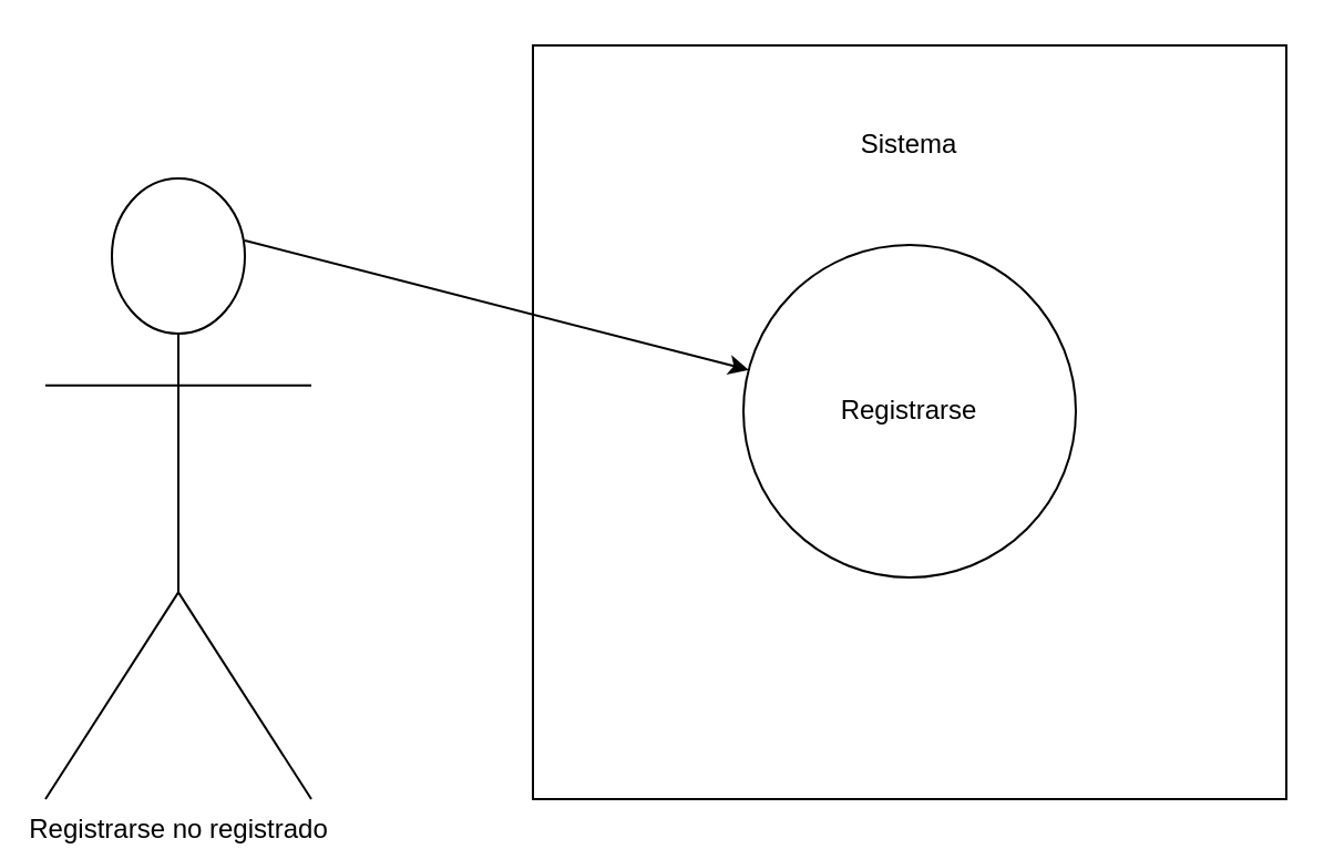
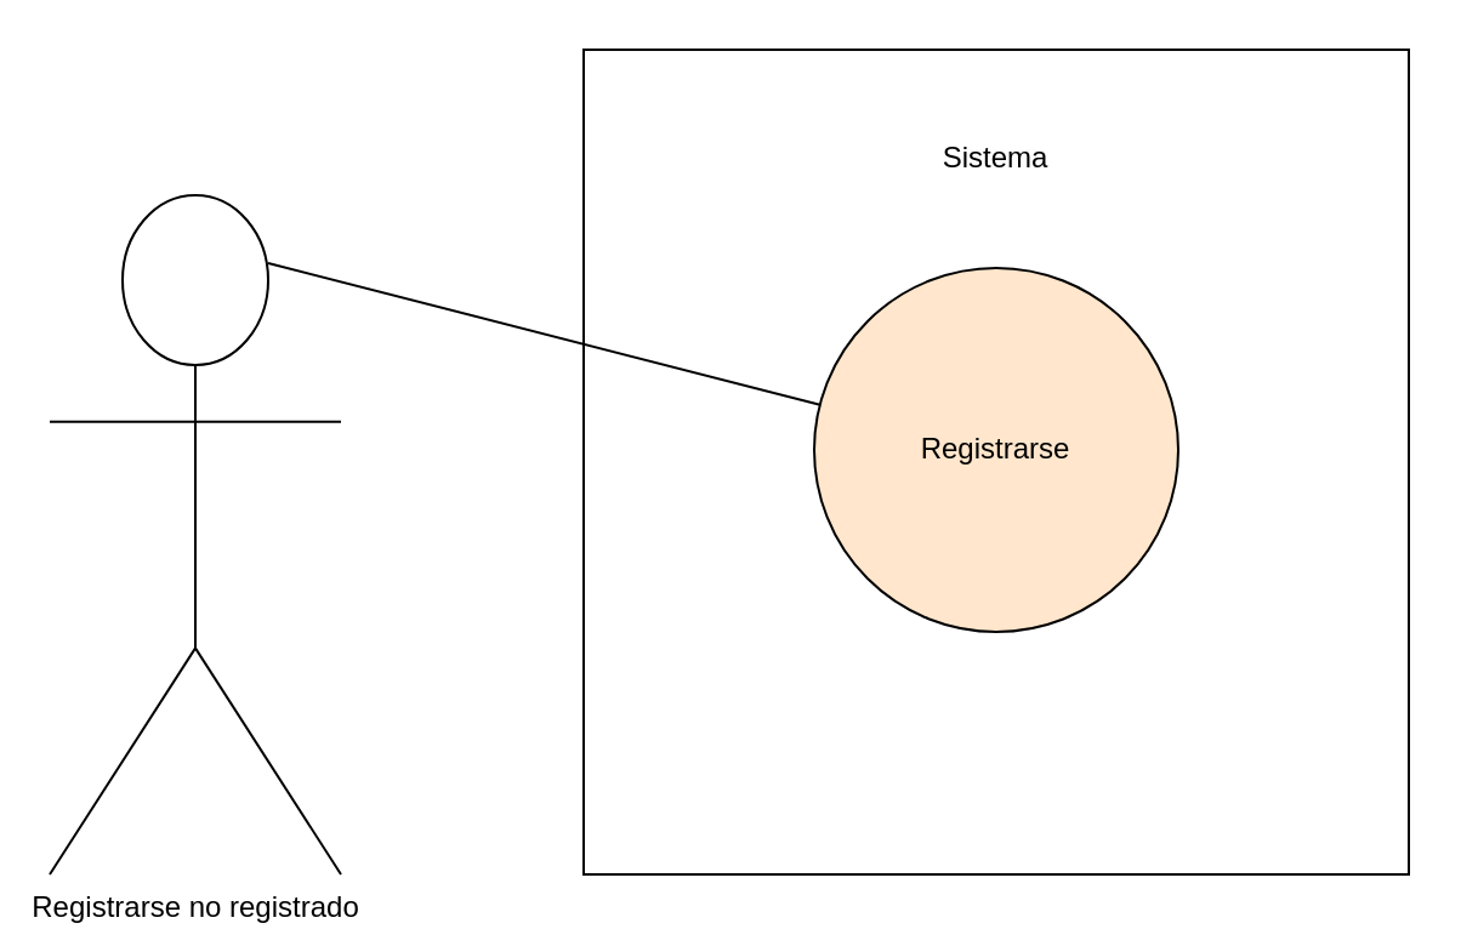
  <mxCell id="0" />
  <mxCell id="1" parent="0" />
  <mxCell id="2" value="Registrarse no registrado" style="shape=umlActor;verticalLabelPosition=bottom;verticalAlign=top;html=1;outlineConnect=0;" vertex="1" parent="1"><mxGeometry x="20" y="80" width="120" height="280" as="geometry" /></mxCell>
  <mxCell id="3" value="" style="whiteSpace=wrap;html=1;aspect=fixed;" vertex="1" parent="1"><mxGeometry x="240" y="20" width="340" height="340" as="geometry" /></mxCell>
  <mxCell id="4" value="Sistema" style="text;html=1;strokeColor=none;fillColor=none;align=center;verticalAlign=middle;whiteSpace=wrap;rounded=0;" vertex="1" parent="1"><mxGeometry x="380" y="50" width="60" height="30" as="geometry" /></mxCell>
- <mxCell id="5" value="Registrarse" style="ellipse;whiteSpace=wrap;html=1;aspect=fixed;" vertex="1" parent="1"><mxGeometry x="335" y="110" width="150" height="150" as="geometry" /></mxCell>
- <mxCell id="6" value="" style="endArrow=classic;html=1;rounded=0;exitX=0.75;exitY=0.1;exitDx=0;exitDy=0;exitPerimeter=0;" edge="1" parent="1" source="2" target="5"><mxGeometry width="50" height="50" relative="1" as="geometry"><mxPoint x="340" y="340" as="sourcePoint" /><mxPoint x="390" y="290" as="targetPoint" /></mxGeometry></mxCell>
+ <mxCell id="5" value="Registrarse" style="ellipse;whiteSpace=wrap;html=1;aspect=fixed;fillColor=#ffe6cc;" vertex="1" parent="1"><mxGeometry x="335" y="110" width="150" height="150" as="geometry" /></mxCell>
+ <mxCell id="6" value="" style="endArrow=none;html=1;rounded=0;exitX=0.75;exitY=0.1;exitDx=0;exitDy=0;exitPerimeter=0;" edge="1" parent="1" source="2" target="5"><mxGeometry width="50" height="50" relative="1" as="geometry"><mxPoint x="340" y="340" as="sourcePoint" /><mxPoint x="390" y="290" as="targetPoint" /></mxGeometry></mxCell>
